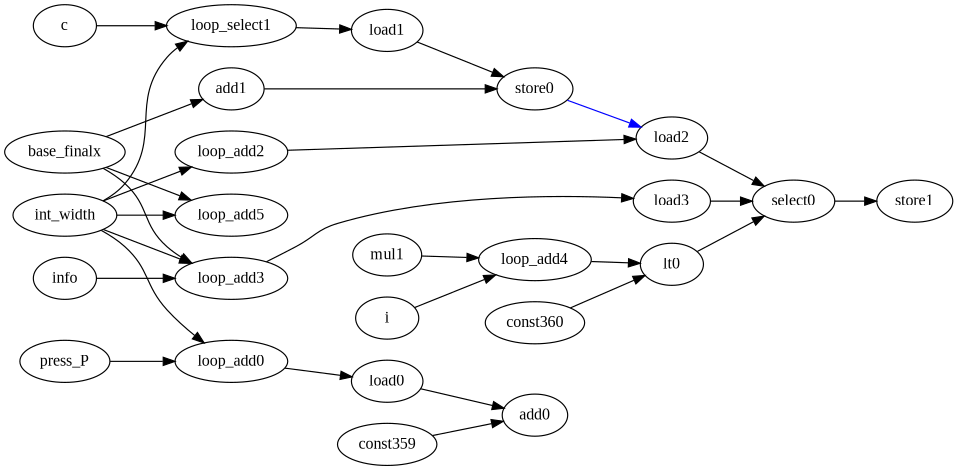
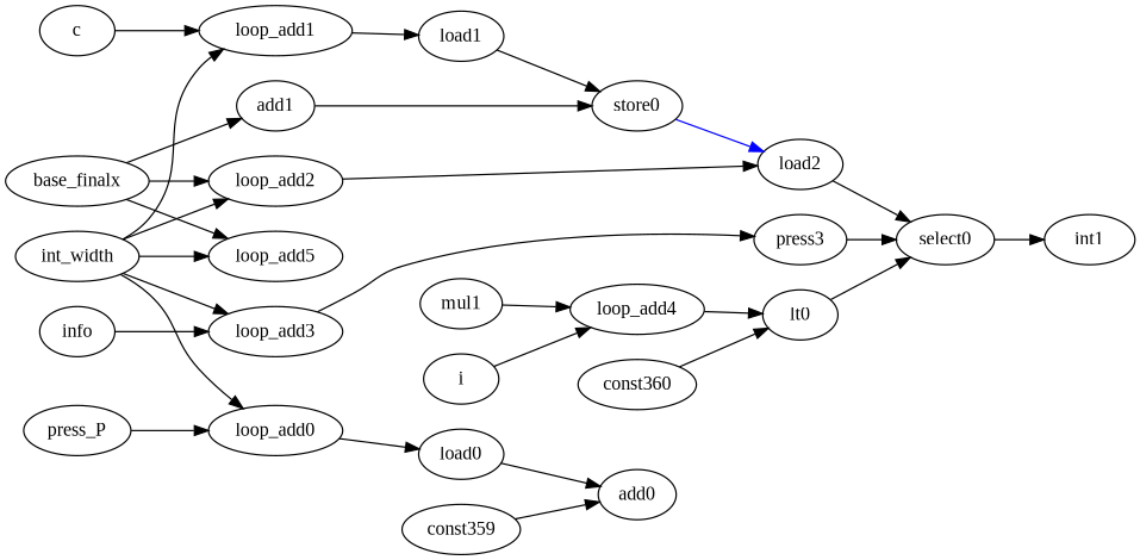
  digraph {
    fontname="Liberation Serif"
    rankdir=LR
    node [fontname="Liberation Serif" opcode=const]
    edge [fontname="Liberation Serif" operand=0]
    base_finalx [val=0]
    loop_add2 [opcode=add]
    loop_add5 [opcode=add]
    add1 [opcode=add]
    load2 [opcode=load]
    store0 [opcode=store]
    press_P [val=0]
    loop_add0 [opcode=add]
    load0 [opcode=load]
    c [val=0]
-   loop_add1 [opcode=add label=loop_select1]
+   loop_add1 [opcode=add]
    load1 [opcode=load]
    info [val=0]
    loop_add3 [opcode=add]
-   load3 [opcode=load]
+   load3 [opcode=load label=press3]
    int_width [val=1]
    n17 [label=mul1 val=1]
    loop_add4 [opcode=add]
    lt0 [opcode=lt]
    const359 [val=359]
    add0 [opcode=add]
    const360 [val=360]
    select0 [opcode=sel]
    i [val=0]
-   store1 [opcode=store]
-   base_finalx -> loop_add3 [type=const_base]
+   store1 [opcode=store label=int1]
+   base_finalx -> loop_add2 [type=const_base]
    base_finalx -> loop_add5 [type=const_base]
    base_finalx -> add1 [operand=1]
    loop_add2 -> load2
    add1 -> store0
    load2 -> select0 [operand=2]
    store0 -> load2 [color=blue type=order operand=""]
    press_P -> loop_add0 [type=const_base]
    loop_add0 -> load0
    load0 -> add0 [operand=1]
    c -> loop_add1 [type=const_base]
    loop_add1 -> load1
    load1 -> store0 [operand=1]
    info -> loop_add3 [type=const_base]
    loop_add3 -> load3
    load3 -> select0 [operand=1]
    int_width -> loop_add2 [operand=1]
    int_width -> loop_add5 [operand=1]
    int_width -> loop_add0 [operand=1]
    int_width -> loop_add1 [operand=1]
    int_width -> loop_add3 [operand=1]
    n17 -> loop_add4 [operand=1]
    loop_add4 -> lt0
    lt0 -> select0
    const359 -> add0
    const360 -> lt0 [operand=1]
    select0 -> store1 [operand=1]
    i -> loop_add4 [type=const_base]
  }
